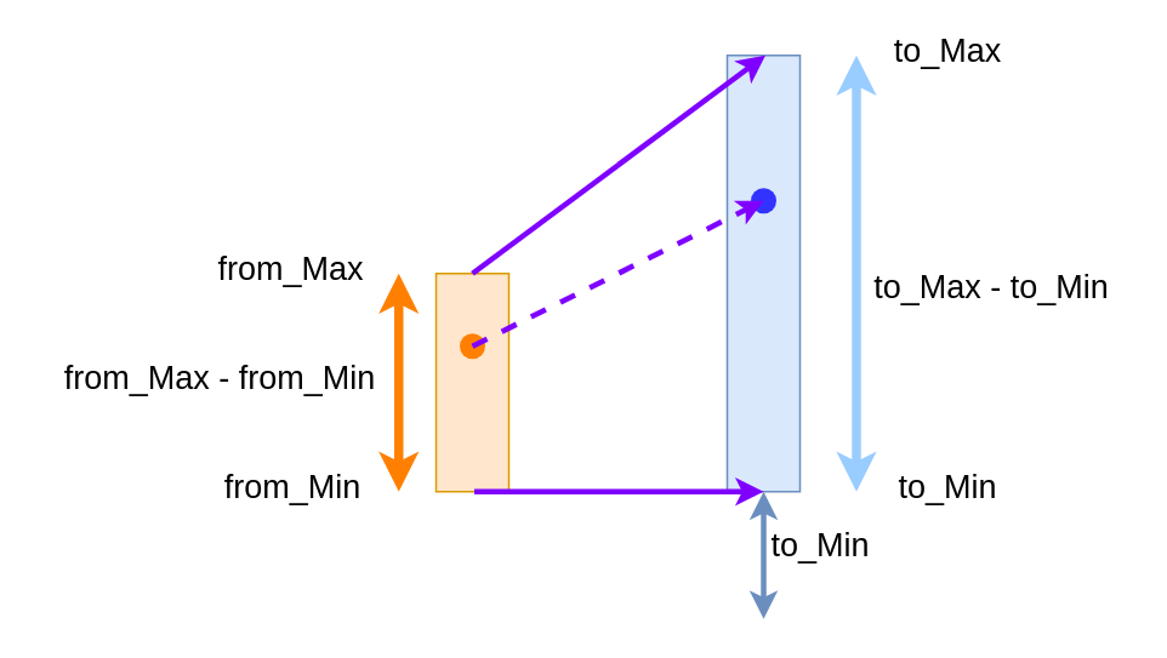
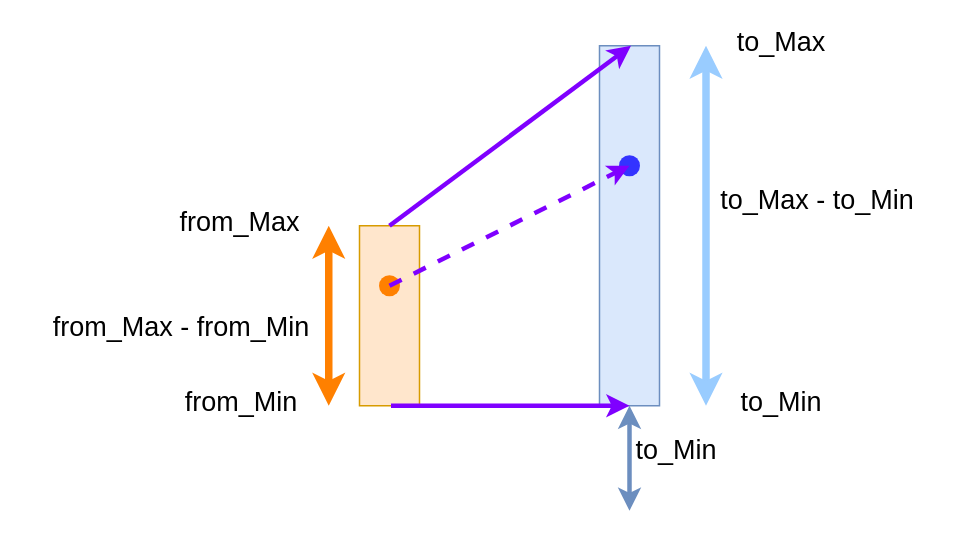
  <mxCell id="0" />
  <mxCell id="1" parent="0" />
  <mxCell id="2" value="" style="whiteSpace=wrap;fillColor=#FFE6CC;gradientDirection=east;strokeColor=#d79b00;html=1;" parent="1" vertex="1"><mxGeometry x="239" y="150" width="40" height="120" as="geometry" /></mxCell>
  <mxCell id="3" value="" style="whiteSpace=wrap;fillColor=#dae8fc;gradientDirection=east;strokeColor=#6c8ebf;html=1;strokeWidth=1;" parent="1" vertex="1"><mxGeometry x="399" y="30" width="40" height="240" as="geometry" /></mxCell>
  <mxCell id="4" value="to_Min" style="text;spacingTop=-5;align=center;verticalAlign=middle;fontStyle=0;html=1;fontSize=18;points=[];strokeColor=none;" parent="1" vertex="1"><mxGeometry x="480" y="260" width="80" height="20" as="geometry" /></mxCell>
  <mxCell id="5" value="from_Min" style="text;spacingTop=-5;align=center;verticalAlign=middle;fontStyle=0;html=1;fontSize=18;points=[]" parent="1" vertex="1"><mxGeometry x="110" y="260" width="100" height="20" as="geometry" /></mxCell>
  <mxCell id="6" value="from_Max" style="text;spacingTop=-5;align=center;verticalAlign=middle;fontStyle=0;html=1;fontSize=18;points=[]" parent="1" vertex="1"><mxGeometry x="109" y="140" width="100" height="20" as="geometry" /></mxCell>
  <mxCell id="7" value="to_Max" style="text;spacingTop=-5;align=center;verticalAlign=middle;fontStyle=0;html=1;fontSize=18;points=[];strokeColor=none;" parent="1" vertex="1"><mxGeometry x="480" y="20" width="80" height="20" as="geometry" /></mxCell>
  <mxCell id="8" value="" style="endArrow=classic;html=1;rounded=0;entryX=0.5;entryY=1;entryDx=0;entryDy=0;fillColor=#e1d5e7;strokeColor=#7F00FF;strokeWidth=3;" edge="1" parent="1" target="3"><mxGeometry width="50" height="50" relative="1" as="geometry"><mxPoint x="260" y="270" as="sourcePoint" /><mxPoint x="329" y="260" as="targetPoint" /></mxGeometry></mxCell>
  <mxCell id="9" value="" style="endArrow=classic;html=1;rounded=0;exitX=0.5;exitY=0;exitDx=0;exitDy=0;fillColor=#e1d5e7;strokeColor=#7F00FF;strokeWidth=3;" edge="1" parent="1" source="2"><mxGeometry width="50" height="50" relative="1" as="geometry"><mxPoint x="549" y="150" as="sourcePoint" /><mxPoint x="420" y="30" as="targetPoint" /></mxGeometry></mxCell>
  <mxCell id="10" value="" style="endArrow=classic;startArrow=classic;html=1;rounded=0;strokeWidth=3;entryX=0.25;entryY=1;entryDx=0;entryDy=0;fillColor=#dae8fc;strokeColor=#6c8ebf;" edge="1" parent="1"><mxGeometry width="50" height="50" relative="1" as="geometry"><mxPoint x="419" y="340" as="sourcePoint" /><mxPoint x="419" y="270" as="targetPoint" /></mxGeometry></mxCell>
  <mxCell id="11" value="to_Min" style="text;spacingTop=-5;align=center;verticalAlign=middle;fontStyle=0;html=1;fontSize=18;points=[];strokeColor=none;" vertex="1" parent="1"><mxGeometry x="420" y="292" width="60" height="20" as="geometry" /></mxCell>
  <mxCell id="12" value="" style="endArrow=classic;startArrow=classic;html=1;rounded=0;strokeWidth=5;fillColor=#ffe6cc;strokeColor=#FF8000;" edge="1" parent="1"><mxGeometry width="50" height="50" relative="1" as="geometry"><mxPoint x="218.5" y="270" as="sourcePoint" /><mxPoint x="218.5" y="150" as="targetPoint" /></mxGeometry></mxCell>
- <mxCell id="13" value="from_Max - from_Min" style="text;spacingTop=-5;align=center;verticalAlign=middle;fontStyle=0;html=1;fontSize=18;points=[]" vertex="1" parent="1"><mxGeometry x="20" y="200" width="200" height="20" as="geometry" /></mxCell>
- <mxCell id="14" value="to_Max - to_Min" style="text;spacingTop=-5;align=center;verticalAlign=middle;fontStyle=0;html=1;fontSize=18;points=[]" vertex="1" parent="1"><mxGeometry x="469" y="150" width="150" height="20" as="geometry" /></mxCell>
+ <mxCell id="13" value="from_Max - from_Min" style="text;spacingTop=-5;align=center;verticalAlign=middle;fontStyle=0;html=1;fontSize=18;points=[]" vertex="1" parent="1"><mxGeometry x="20" y="210" width="200" height="20" as="geometry" /></mxCell>
+ <mxCell id="14" value="to_Max - to_Min" style="text;spacingTop=-5;align=center;verticalAlign=middle;fontStyle=0;html=1;fontSize=18;points=[]" vertex="1" parent="1"><mxGeometry x="469" y="125" width="150" height="20" as="geometry" /></mxCell>
  <mxCell id="15" value="" style="endArrow=classic;startArrow=classic;html=1;rounded=0;strokeColor=#99CCFF;strokeWidth=5;fillColor=#dae8fc;" edge="1" parent="1"><mxGeometry width="50" height="50" relative="1" as="geometry"><mxPoint x="470" y="270" as="sourcePoint" /><mxPoint x="470" y="30" as="targetPoint" /></mxGeometry></mxCell>
  <mxCell id="16" value="" style="shape=waypoint;sketch=0;fillStyle=solid;size=6;pointerEvents=1;points=[];fillColor=none;resizable=0;rotatable=0;perimeter=centerPerimeter;snapToPoint=1;strokeColor=#FF8000;strokeWidth=5;" vertex="1" parent="1"><mxGeometry x="239" y="170" width="40" height="40" as="geometry" /></mxCell>
  <mxCell id="17" value="" style="shape=waypoint;sketch=0;fillStyle=solid;size=6;pointerEvents=1;points=[];fillColor=none;resizable=0;rotatable=0;perimeter=centerPerimeter;snapToPoint=1;strokeColor=#3333FF;strokeWidth=5;" vertex="1" parent="1"><mxGeometry x="399" y="90" width="40" height="40" as="geometry" /></mxCell>
  <mxCell id="18" value="" style="endArrow=classic;html=1;rounded=0;sourcePerimeterSpacing=5;targetPerimeterSpacing=5;strokeColor=#7F00FF;strokeWidth=3;jumpSize=6;exitX=0.5;exitY=0.45;exitDx=0;exitDy=0;exitPerimeter=0;endSize=5;startSize=5;dashed=1;" edge="1" parent="1" source="16" target="17"><mxGeometry width="50" height="50" relative="1" as="geometry"><mxPoint x="220" y="150" as="sourcePoint" /><mxPoint x="270" y="100" as="targetPoint" /></mxGeometry></mxCell>
